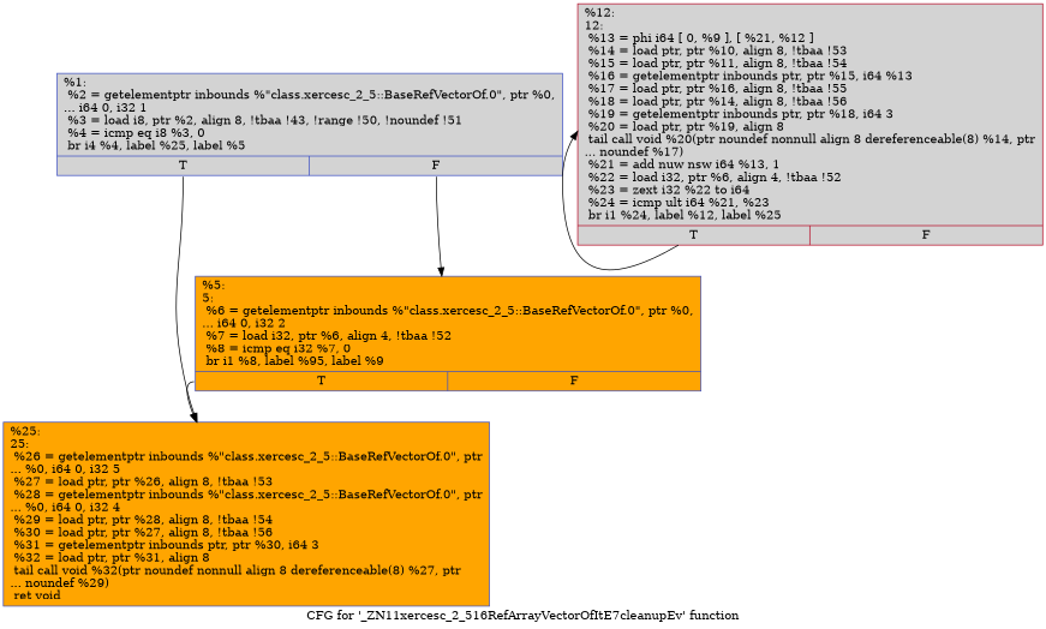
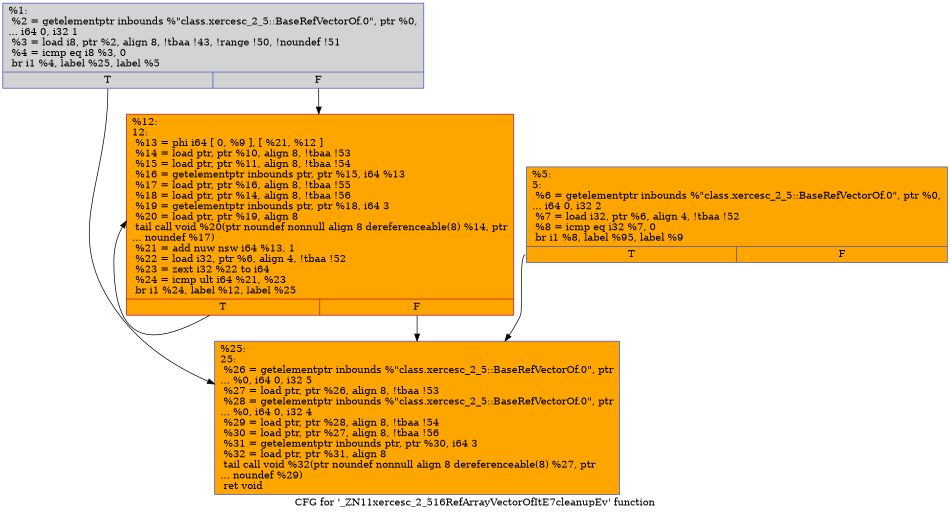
  digraph {
    label="CFG for '_ZN11xercesc_2_516RefArrayVectorOfItE7cleanupEv' function"
    node [color="#3d50c3ff" fillcolor=lightgrey shape=record style=filled]
    edge [tailport=s0]
-   n1 [label="{%1:\l  %2 = getelementptr inbounds %\"class.xercesc_2_5::BaseRefVectorOf.0\", ptr %0,\l... i64 0, i32 1\l  %3 = load i8, ptr %2, align 8, !tbaa !43, !range !50, !noundef !51\l  %4 = icmp eq i8 %3, 0\l  br i4 %4, label %25, label %5\l|{<s0>T|<s1>F}}"]
+   n1 [label="{%1:\l  %2 = getelementptr inbounds %\"class.xercesc_2_5::BaseRefVectorOf.0\", ptr %0,\l... i64 0, i32 1\l  %3 = load i8, ptr %2, align 8, !tbaa !43, !range !50, !noundef !51\l  %4 = icmp eq i8 %3, 0\l  br i1 %4, label %25, label %5\l|{<s0>T|<s1>F}}"]
    n2 [fillcolor=orange label="{%25:\l25:                                               \l  %26 = getelementptr inbounds %\"class.xercesc_2_5::BaseRefVectorOf.0\", ptr\l... %0, i64 0, i32 5\l  %27 = load ptr, ptr %26, align 8, !tbaa !53\l  %28 = getelementptr inbounds %\"class.xercesc_2_5::BaseRefVectorOf.0\", ptr\l... %0, i64 0, i32 4\l  %29 = load ptr, ptr %28, align 8, !tbaa !54\l  %30 = load ptr, ptr %27, align 8, !tbaa !56\l  %31 = getelementptr inbounds ptr, ptr %30, i64 3\l  %32 = load ptr, ptr %31, align 8\l  tail call void %32(ptr noundef nonnull align 8 dereferenceable(8) %27, ptr\l... noundef %29)\l  ret void\l}"]
    n3 [fillcolor=orange label="{%5:\l5:                                                \l  %6 = getelementptr inbounds %\"class.xercesc_2_5::BaseRefVectorOf.0\", ptr %0,\l... i64 0, i32 2\l  %7 = load i32, ptr %6, align 4, !tbaa !52\l  %8 = icmp eq i32 %7, 0\l  br i1 %8, label %95, label %9\l|{<s0>T|<s1>F}}"]
-   n4 [color="#b70d28ff" label="{%12:\l12:                                               \l  %13 = phi i64 [ 0, %9 ], [ %21, %12 ]\l  %14 = load ptr, ptr %10, align 8, !tbaa !53\l  %15 = load ptr, ptr %11, align 8, !tbaa !54\l  %16 = getelementptr inbounds ptr, ptr %15, i64 %13\l  %17 = load ptr, ptr %16, align 8, !tbaa !55\l  %18 = load ptr, ptr %14, align 8, !tbaa !56\l  %19 = getelementptr inbounds ptr, ptr %18, i64 3\l  %20 = load ptr, ptr %19, align 8\l  tail call void %20(ptr noundef nonnull align 8 dereferenceable(8) %14, ptr\l... noundef %17)\l  %21 = add nuw nsw i64 %13, 1\l  %22 = load i32, ptr %6, align 4, !tbaa !52\l  %23 = zext i32 %22 to i64\l  %24 = icmp ult i64 %21, %23\l  br i1 %24, label %12, label %25\l|{<s0>T|<s1>F}}"]
+   n4 [color="#b70d28ff" fillcolor=orange label="{%12:\l12:                                               \l  %13 = phi i64 [ 0, %9 ], [ %21, %12 ]\l  %14 = load ptr, ptr %10, align 8, !tbaa !53\l  %15 = load ptr, ptr %11, align 8, !tbaa !54\l  %16 = getelementptr inbounds ptr, ptr %15, i64 %13\l  %17 = load ptr, ptr %16, align 8, !tbaa !55\l  %18 = load ptr, ptr %14, align 8, !tbaa !56\l  %19 = getelementptr inbounds ptr, ptr %18, i64 3\l  %20 = load ptr, ptr %19, align 8\l  tail call void %20(ptr noundef nonnull align 8 dereferenceable(8) %14, ptr\l... noundef %17)\l  %21 = add nuw nsw i64 %13, 1\l  %22 = load i32, ptr %6, align 4, !tbaa !52\l  %23 = zext i32 %22 to i64\l  %24 = icmp ult i64 %21, %23\l  br i1 %24, label %12, label %25\l|{<s0>T|<s1>F}}"]
    n1 -> n2
-   n1 -> n3 [tailport=s1]
+   n1 -> n4 [tailport=s1]
    n3 -> n2
+   n4 -> n2 [tailport=s1]
    n4 -> n4
  }
